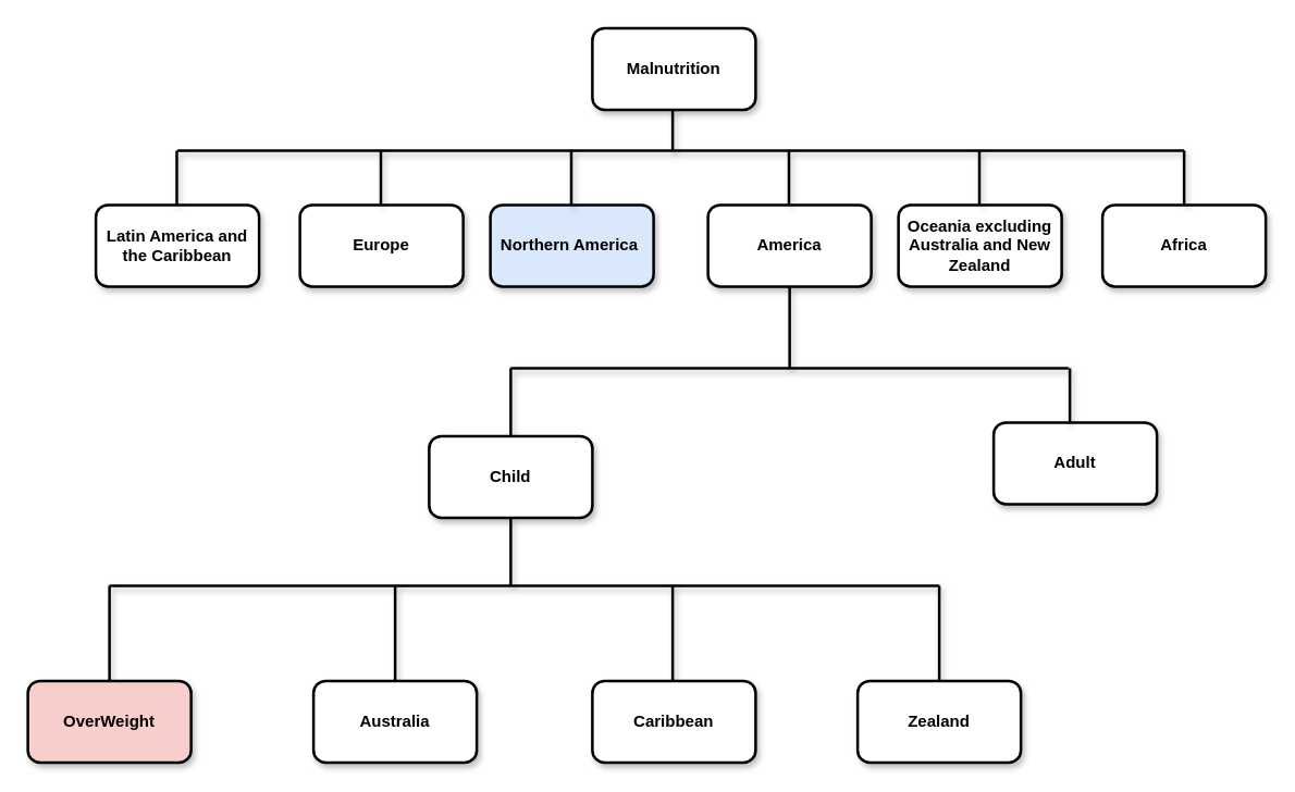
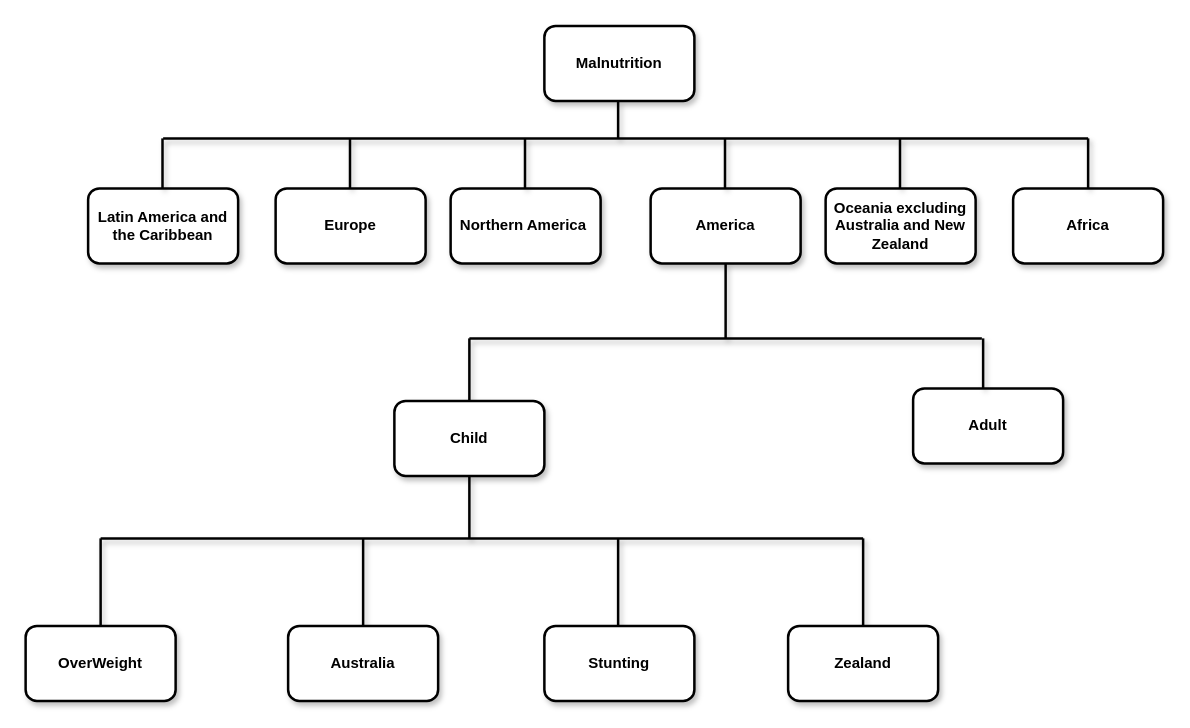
  <mxCell id="0" />
  <mxCell id="1" parent="0" />
  <mxCell id="2" value="Malnutrition" style="rounded=1;whiteSpace=wrap;html=1;strokeWidth=2;fontStyle=1;shadow=1;" parent="1" vertex="1"><mxGeometry x="435" y="20" width="120" height="60" as="geometry" /></mxCell>
  <mxCell id="3" value="" style="endArrow=none;html=1;rounded=0;strokeWidth=2;fontStyle=1;shadow=1;" parent="1" edge="1"><mxGeometry width="50" height="50" relative="1" as="geometry"><mxPoint x="494" y="110" as="sourcePoint" /><mxPoint x="494" y="80" as="targetPoint" /></mxGeometry></mxCell>
  <mxCell id="4" value="" style="endArrow=none;html=1;rounded=0;startArrow=none;strokeWidth=2;fontStyle=1;shadow=1;" parent="1" edge="1"><mxGeometry width="50" height="50" relative="1" as="geometry"><mxPoint x="130" y="110" as="sourcePoint" /><mxPoint x="870" y="110" as="targetPoint" /></mxGeometry></mxCell>
  <mxCell id="5" value="America" style="rounded=1;whiteSpace=wrap;html=1;strokeWidth=2;fontStyle=1;shadow=1;" parent="1" vertex="1"><mxGeometry x="520" y="150" width="120" height="60" as="geometry" /></mxCell>
  <mxCell id="6" value="&lt;div&gt;Africa&lt;/div&gt;" style="rounded=1;whiteSpace=wrap;html=1;strokeWidth=2;fontStyle=1;shadow=1;" parent="1" vertex="1"><mxGeometry x="810" y="150" width="120" height="60" as="geometry" /></mxCell>
  <mxCell id="7" value="" style="endArrow=none;html=1;rounded=0;strokeWidth=2;fontStyle=1;shadow=1;" parent="1" edge="1"><mxGeometry width="50" height="50" relative="1" as="geometry"><mxPoint x="870" y="150" as="sourcePoint" /><mxPoint x="870" y="110" as="targetPoint" /></mxGeometry></mxCell>
  <mxCell id="8" value="&lt;div&gt;Europe&lt;/div&gt;" style="rounded=1;whiteSpace=wrap;html=1;strokeWidth=2;fontStyle=1;shadow=1;" vertex="1" parent="1"><mxGeometry x="220" y="150" width="120" height="60" as="geometry" /></mxCell>
  <mxCell id="9" value="&lt;div&gt;Oceania excluding Australia and New Zealand&lt;/div&gt;" style="rounded=1;whiteSpace=wrap;html=1;strokeWidth=2;fontStyle=1;shadow=1;" vertex="1" parent="1"><mxGeometry x="660" y="150" width="120" height="60" as="geometry" /></mxCell>
  <mxCell id="10" value="&lt;div&gt;Latin America and the Caribbean&lt;/div&gt;" style="rounded=1;whiteSpace=wrap;html=1;strokeWidth=2;fontStyle=1;shadow=1;" vertex="1" parent="1"><mxGeometry x="70" y="150" width="120" height="60" as="geometry" /></mxCell>
- <mxCell id="11" value="&lt;div&gt;Northern America&amp;nbsp;&lt;/div&gt;" style="rounded=1;whiteSpace=wrap;html=1;strokeWidth=2;fontStyle=1;shadow=1;fillColor=#dae8fc;" vertex="1" parent="1"><mxGeometry x="360" y="150" width="120" height="60" as="geometry" /></mxCell>
+ <mxCell id="11" value="&lt;div&gt;Northern America&amp;nbsp;&lt;/div&gt;" style="rounded=1;whiteSpace=wrap;html=1;strokeWidth=2;fontStyle=1;shadow=1;" vertex="1" parent="1"><mxGeometry x="360" y="150" width="120" height="60" as="geometry" /></mxCell>
  <mxCell id="12" value="" style="endArrow=none;html=1;rounded=0;strokeWidth=2;fontStyle=1;shadow=1;" edge="1" parent="1"><mxGeometry width="50" height="50" relative="1" as="geometry"><mxPoint x="719.5" y="150" as="sourcePoint" /><mxPoint x="719.5" y="110" as="targetPoint" /></mxGeometry></mxCell>
  <mxCell id="13" value="" style="endArrow=none;html=1;rounded=0;strokeWidth=2;fontStyle=1;shadow=1;" edge="1" parent="1"><mxGeometry width="50" height="50" relative="1" as="geometry"><mxPoint x="579.5" y="150" as="sourcePoint" /><mxPoint x="579.5" y="110" as="targetPoint" /></mxGeometry></mxCell>
  <mxCell id="14" value="" style="endArrow=none;html=1;rounded=0;strokeWidth=2;fontStyle=1;shadow=1;" edge="1" parent="1"><mxGeometry width="50" height="50" relative="1" as="geometry"><mxPoint x="419.5" y="150" as="sourcePoint" /><mxPoint x="419.5" y="110" as="targetPoint" /></mxGeometry></mxCell>
  <mxCell id="15" value="" style="endArrow=none;html=1;rounded=0;strokeWidth=2;fontStyle=1;shadow=1;" edge="1" parent="1"><mxGeometry width="50" height="50" relative="1" as="geometry"><mxPoint x="279.5" y="150" as="sourcePoint" /><mxPoint x="279.5" y="110" as="targetPoint" /></mxGeometry></mxCell>
  <mxCell id="16" value="" style="endArrow=none;html=1;rounded=0;entryX=0.5;entryY=1;entryDx=0;entryDy=0;strokeWidth=2;fontStyle=1;shadow=1;" edge="1" parent="1" target="5"><mxGeometry width="50" height="50" relative="1" as="geometry"><mxPoint x="580" y="270" as="sourcePoint" /><mxPoint x="520" y="290" as="targetPoint" /></mxGeometry></mxCell>
  <mxCell id="17" value="" style="endArrow=none;html=1;rounded=0;strokeWidth=2;fontStyle=1;shadow=1;" edge="1" parent="1"><mxGeometry width="50" height="50" relative="1" as="geometry"><mxPoint x="130" y="110" as="sourcePoint" /><mxPoint x="130" y="110" as="targetPoint" /></mxGeometry></mxCell>
  <mxCell id="18" value="" style="endArrow=none;html=1;rounded=0;strokeWidth=2;fontStyle=1;shadow=1;" edge="1" parent="1"><mxGeometry width="50" height="50" relative="1" as="geometry"><mxPoint x="129.5" y="150" as="sourcePoint" /><mxPoint x="129.5" y="110" as="targetPoint" /></mxGeometry></mxCell>
  <mxCell id="19" value="" style="endArrow=none;html=1;rounded=0;strokeWidth=2;fontStyle=1;shadow=1;" edge="1" parent="1"><mxGeometry width="50" height="50" relative="1" as="geometry"><mxPoint x="785" y="270" as="sourcePoint" /><mxPoint x="375" y="270" as="targetPoint" /><Array as="points"><mxPoint x="695" y="270" /></Array></mxGeometry></mxCell>
  <mxCell id="20" value="" style="endArrow=none;html=1;rounded=0;startArrow=none;strokeWidth=2;fontStyle=1;shadow=1;" edge="1" parent="1" source="31"><mxGeometry width="50" height="50" relative="1" as="geometry"><mxPoint x="375" y="350" as="sourcePoint" /><mxPoint x="375" y="270" as="targetPoint" /></mxGeometry></mxCell>
  <mxCell id="21" value="" style="endArrow=none;html=1;rounded=0;exitX=0.5;exitY=1;exitDx=0;exitDy=0;strokeWidth=2;fontStyle=1;shadow=1;" edge="1" parent="1" source="31"><mxGeometry width="50" height="50" relative="1" as="geometry"><mxPoint x="370" y="420" as="sourcePoint" /><mxPoint x="375" y="430" as="targetPoint" /></mxGeometry></mxCell>
  <mxCell id="22" value="" style="endArrow=none;html=1;rounded=0;strokeWidth=2;fontStyle=1;shadow=1;" edge="1" parent="1"><mxGeometry width="50" height="50" relative="1" as="geometry"><mxPoint x="80" y="430" as="sourcePoint" /><mxPoint x="690" y="430" as="targetPoint" /></mxGeometry></mxCell>
  <mxCell id="23" value="" style="endArrow=none;html=1;rounded=0;strokeWidth=2;fontStyle=1;shadow=1;" edge="1" parent="1"><mxGeometry width="50" height="50" relative="1" as="geometry"><mxPoint x="80" y="430" as="sourcePoint" /><mxPoint x="80" y="500" as="targetPoint" /></mxGeometry></mxCell>
  <mxCell id="24" value="" style="endArrow=none;html=1;rounded=0;strokeWidth=2;fontStyle=1;shadow=1;" edge="1" parent="1"><mxGeometry width="50" height="50" relative="1" as="geometry"><mxPoint x="690" y="430" as="sourcePoint" /><mxPoint x="690" y="500" as="targetPoint" /></mxGeometry></mxCell>
  <mxCell id="25" value="" style="endArrow=none;html=1;rounded=0;strokeWidth=2;fontStyle=1;shadow=1;" edge="1" parent="1"><mxGeometry width="50" height="50" relative="1" as="geometry"><mxPoint x="290" y="430" as="sourcePoint" /><mxPoint x="290" y="500" as="targetPoint" /></mxGeometry></mxCell>
  <mxCell id="26" value="" style="endArrow=none;html=1;rounded=0;strokeWidth=2;fontStyle=1;shadow=1;" edge="1" parent="1"><mxGeometry width="50" height="50" relative="1" as="geometry"><mxPoint x="494" y="430" as="sourcePoint" /><mxPoint x="494" y="500" as="targetPoint" /></mxGeometry></mxCell>
- <mxCell id="27" value="OverWeight" style="rounded=1;whiteSpace=wrap;html=1;strokeWidth=2;fontStyle=1;shadow=1;fillColor=#f8cecc;" vertex="1" parent="1"><mxGeometry x="20" y="500" width="120" height="60" as="geometry" /></mxCell>
+ <mxCell id="27" value="OverWeight" style="rounded=1;whiteSpace=wrap;html=1;strokeWidth=2;fontStyle=1;shadow=1;" vertex="1" parent="1"><mxGeometry x="20" y="500" width="120" height="60" as="geometry" /></mxCell>
  <mxCell id="28" value="Australia" style="rounded=1;whiteSpace=wrap;html=1;strokeWidth=2;fontStyle=1;shadow=1;" vertex="1" parent="1"><mxGeometry x="230" y="500" width="120" height="60" as="geometry" /></mxCell>
- <mxCell id="29" value="Caribbean" style="rounded=1;whiteSpace=wrap;html=1;strokeWidth=2;fontStyle=1;shadow=1;" vertex="1" parent="1"><mxGeometry x="435" y="500" width="120" height="60" as="geometry" /></mxCell>
+ <mxCell id="29" value="Stunting" style="rounded=1;whiteSpace=wrap;html=1;strokeWidth=2;fontStyle=1;shadow=1;" vertex="1" parent="1"><mxGeometry x="435" y="500" width="120" height="60" as="geometry" /></mxCell>
  <mxCell id="30" value="Zealand" style="rounded=1;whiteSpace=wrap;html=1;strokeWidth=2;fontStyle=1;shadow=1;" vertex="1" parent="1"><mxGeometry x="630" y="500" width="120" height="60" as="geometry" /></mxCell>
  <mxCell id="31" value="Child" style="rounded=1;whiteSpace=wrap;html=1;strokeWidth=2;fontStyle=1;shadow=1;" vertex="1" parent="1"><mxGeometry x="315" y="320" width="120" height="60" as="geometry" /></mxCell>
  <mxCell id="32" value="Adult" style="rounded=1;whiteSpace=wrap;html=1;strokeWidth=2;fontStyle=1;shadow=1;" vertex="1" parent="1"><mxGeometry x="730" y="310" width="120" height="60" as="geometry" /></mxCell>
  <mxCell id="33" value="" style="endArrow=none;html=1;rounded=0;exitX=0.5;exitY=0;exitDx=0;exitDy=0;strokeWidth=2;fontStyle=1;shadow=1;" edge="1" parent="1"><mxGeometry width="50" height="50" relative="1" as="geometry"><mxPoint x="786" y="310" as="sourcePoint" /><mxPoint x="786" y="270" as="targetPoint" /></mxGeometry></mxCell>
